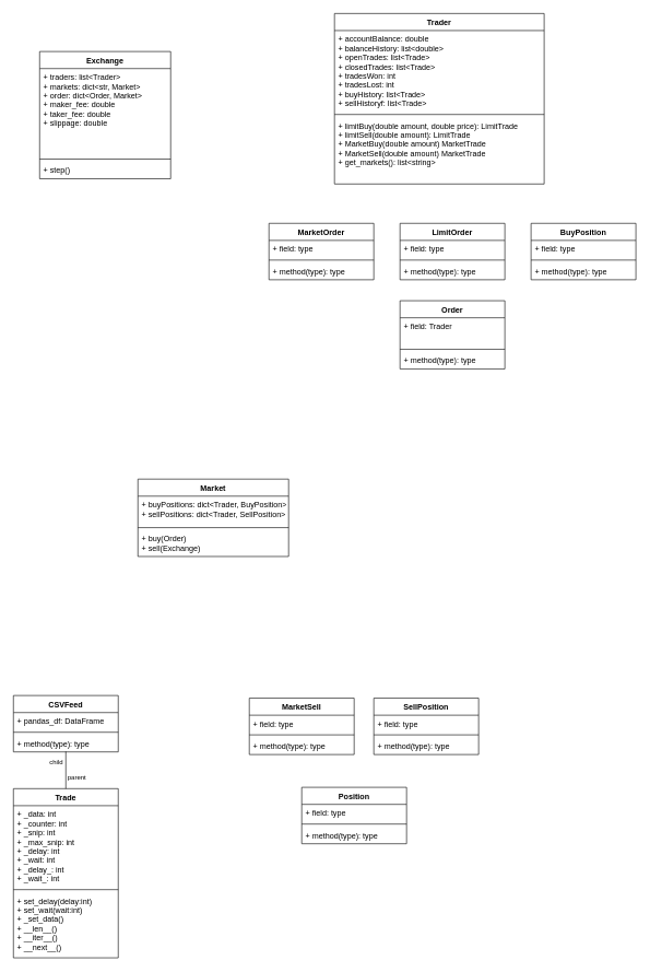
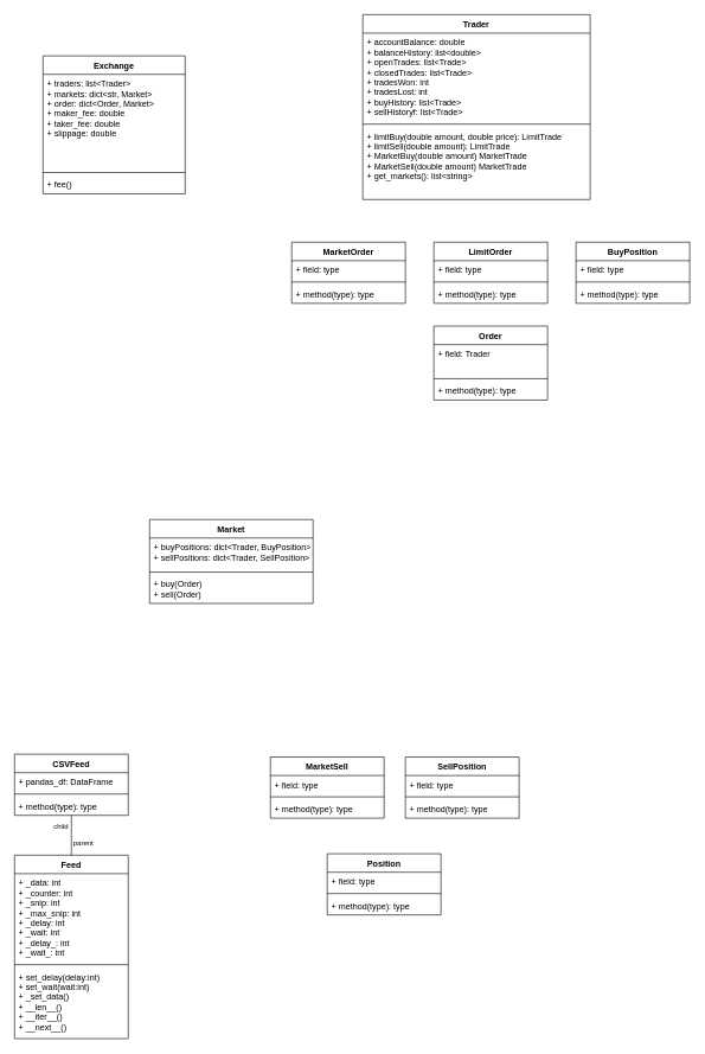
  <mxCell id="0" />
  <mxCell id="1" parent="0" />
  <mxCell id="2" value="Exchange&#10;" style="swimlane;fontStyle=1;align=center;verticalAlign=top;childLayout=stackLayout;horizontal=1;startSize=26;horizontalStack=0;resizeParent=1;resizeParentMax=0;resizeLast=0;collapsible=1;marginBottom=0;" parent="1" vertex="1"><mxGeometry x="60" y="78" width="200" height="194" as="geometry" /></mxCell>
  <mxCell id="3" value="+ traders: list&lt;Trader&gt;&#10;+ markets: dict&lt;str, Market&gt;&#10;+ order: dict&lt;Order, Market&gt;&#10;+ maker_fee: double&#10;+ taker_fee: double&#10;+ slippage: double&#10;&#10;" style="text;strokeColor=none;fillColor=none;align=left;verticalAlign=top;spacingLeft=4;spacingRight=4;overflow=hidden;rotatable=0;points=[[0,0.5],[1,0.5]];portConstraint=eastwest;" parent="2" vertex="1"><mxGeometry y="26" width="200" height="134" as="geometry" /></mxCell>
  <mxCell id="4" value="" style="line;strokeWidth=1;fillColor=none;align=left;verticalAlign=middle;spacingTop=-1;spacingLeft=3;spacingRight=3;rotatable=0;labelPosition=right;points=[];portConstraint=eastwest;" parent="2" vertex="1"><mxGeometry y="160" width="200" height="8" as="geometry" /></mxCell>
- <mxCell id="5" value="+ step()" style="text;strokeColor=none;fillColor=none;align=left;verticalAlign=top;spacingLeft=4;spacingRight=4;overflow=hidden;rotatable=0;points=[[0,0.5],[1,0.5]];portConstraint=eastwest;" parent="2" vertex="1"><mxGeometry y="168" width="200" height="26" as="geometry" /></mxCell>
+ <mxCell id="5" value="+ fee()" style="text;strokeColor=none;fillColor=none;align=left;verticalAlign=top;spacingLeft=4;spacingRight=4;overflow=hidden;rotatable=0;points=[[0,0.5],[1,0.5]];portConstraint=eastwest;" parent="2" vertex="1"><mxGeometry y="168" width="200" height="26" as="geometry" /></mxCell>
  <mxCell id="6" value="Trader" style="swimlane;fontStyle=1;align=center;verticalAlign=top;childLayout=stackLayout;horizontal=1;startSize=26;horizontalStack=0;resizeParent=1;resizeParentMax=0;resizeLast=0;collapsible=1;marginBottom=0;" parent="1" vertex="1"><mxGeometry x="510" y="20" width="320" height="260" as="geometry" /></mxCell>
  <mxCell id="7" value="+ accountBalance: double&#10;+ balanceHistory: list&lt;double&gt;&#10;+ openTrades: list&lt;Trade&gt;&#10;+ closedTrades: list&lt;Trade&gt;&#10;+ tradesWon: int&#10;+ tradesLost: int&#10;+ buyHistory: list&lt;Trade&gt;&#10;+ sellHistoryf: list&lt;Trade&gt;" style="text;strokeColor=none;fillColor=none;align=left;verticalAlign=top;spacingLeft=4;spacingRight=4;overflow=hidden;rotatable=0;points=[[0,0.5],[1,0.5]];portConstraint=eastwest;" parent="6" vertex="1"><mxGeometry y="26" width="320" height="124" as="geometry" /></mxCell>
  <mxCell id="8" value="" style="line;strokeWidth=1;fillColor=none;align=left;verticalAlign=middle;spacingTop=-1;spacingLeft=3;spacingRight=3;rotatable=0;labelPosition=right;points=[];portConstraint=eastwest;" parent="6" vertex="1"><mxGeometry y="150" width="320" height="8" as="geometry" /></mxCell>
  <mxCell id="9" value="+ limitBuy(double amount, double price): LimitTrade&#10;+ limitSell(double amount): LimitTrade&#10;+ MarketBuy(double amount) MarketTrade&#10;+ MarketSell(double amount) MarketTrade&#10;+ get_markets(): list&lt;string&gt;&#10;" style="text;strokeColor=none;fillColor=none;align=left;verticalAlign=top;spacingLeft=4;spacingRight=4;overflow=hidden;rotatable=0;points=[[0,0.5],[1,0.5]];portConstraint=eastwest;" parent="6" vertex="1"><mxGeometry y="158" width="320" height="102" as="geometry" /></mxCell>
  <mxCell id="10" value="BuyPosition" style="swimlane;fontStyle=1;align=center;verticalAlign=top;childLayout=stackLayout;horizontal=1;startSize=26;horizontalStack=0;resizeParent=1;resizeParentMax=0;resizeLast=0;collapsible=1;marginBottom=0;" parent="1" vertex="1"><mxGeometry x="810" y="340" width="160" height="86" as="geometry" /></mxCell>
  <mxCell id="11" value="+ field: type" style="text;strokeColor=none;fillColor=none;align=left;verticalAlign=top;spacingLeft=4;spacingRight=4;overflow=hidden;rotatable=0;points=[[0,0.5],[1,0.5]];portConstraint=eastwest;" parent="10" vertex="1"><mxGeometry y="26" width="160" height="26" as="geometry" /></mxCell>
  <mxCell id="12" value="" style="line;strokeWidth=1;fillColor=none;align=left;verticalAlign=middle;spacingTop=-1;spacingLeft=3;spacingRight=3;rotatable=0;labelPosition=right;points=[];portConstraint=eastwest;" parent="10" vertex="1"><mxGeometry y="52" width="160" height="8" as="geometry" /></mxCell>
  <mxCell id="13" value="+ method(type): type" style="text;strokeColor=none;fillColor=none;align=left;verticalAlign=top;spacingLeft=4;spacingRight=4;overflow=hidden;rotatable=0;points=[[0,0.5],[1,0.5]];portConstraint=eastwest;" parent="10" vertex="1"><mxGeometry y="60" width="160" height="26" as="geometry" /></mxCell>
  <mxCell id="14" value="LimitOrder" style="swimlane;fontStyle=1;align=center;verticalAlign=top;childLayout=stackLayout;horizontal=1;startSize=26;horizontalStack=0;resizeParent=1;resizeParentMax=0;resizeLast=0;collapsible=1;marginBottom=0;" parent="1" vertex="1"><mxGeometry x="610" y="340" width="160" height="86" as="geometry" /></mxCell>
  <mxCell id="15" value="+ field: type" style="text;strokeColor=none;fillColor=none;align=left;verticalAlign=top;spacingLeft=4;spacingRight=4;overflow=hidden;rotatable=0;points=[[0,0.5],[1,0.5]];portConstraint=eastwest;" parent="14" vertex="1"><mxGeometry y="26" width="160" height="26" as="geometry" /></mxCell>
  <mxCell id="16" value="" style="line;strokeWidth=1;fillColor=none;align=left;verticalAlign=middle;spacingTop=-1;spacingLeft=3;spacingRight=3;rotatable=0;labelPosition=right;points=[];portConstraint=eastwest;" parent="14" vertex="1"><mxGeometry y="52" width="160" height="8" as="geometry" /></mxCell>
  <mxCell id="17" value="+ method(type): type" style="text;strokeColor=none;fillColor=none;align=left;verticalAlign=top;spacingLeft=4;spacingRight=4;overflow=hidden;rotatable=0;points=[[0,0.5],[1,0.5]];portConstraint=eastwest;" parent="14" vertex="1"><mxGeometry y="60" width="160" height="26" as="geometry" /></mxCell>
  <mxCell id="18" value="Order" style="swimlane;fontStyle=1;align=center;verticalAlign=top;childLayout=stackLayout;horizontal=1;startSize=26;horizontalStack=0;resizeParent=1;resizeParentMax=0;resizeLast=0;collapsible=1;marginBottom=0;" parent="1" vertex="1"><mxGeometry x="610" y="458" width="160" height="104" as="geometry" /></mxCell>
  <mxCell id="19" value="+ field: Trader&#10;" style="text;strokeColor=none;fillColor=none;align=left;verticalAlign=top;spacingLeft=4;spacingRight=4;overflow=hidden;rotatable=0;points=[[0,0.5],[1,0.5]];portConstraint=eastwest;" parent="18" vertex="1"><mxGeometry y="26" width="160" height="44" as="geometry" /></mxCell>
  <mxCell id="20" value="" style="line;strokeWidth=1;fillColor=none;align=left;verticalAlign=middle;spacingTop=-1;spacingLeft=3;spacingRight=3;rotatable=0;labelPosition=right;points=[];portConstraint=eastwest;" parent="18" vertex="1"><mxGeometry y="70" width="160" height="8" as="geometry" /></mxCell>
  <mxCell id="21" value="+ method(type): type" style="text;strokeColor=none;fillColor=none;align=left;verticalAlign=top;spacingLeft=4;spacingRight=4;overflow=hidden;rotatable=0;points=[[0,0.5],[1,0.5]];portConstraint=eastwest;" parent="18" vertex="1"><mxGeometry y="78" width="160" height="26" as="geometry" /></mxCell>
  <mxCell id="22" value="MarketOrder" style="swimlane;fontStyle=1;align=center;verticalAlign=top;childLayout=stackLayout;horizontal=1;startSize=26;horizontalStack=0;resizeParent=1;resizeParentMax=0;resizeLast=0;collapsible=1;marginBottom=0;" parent="1" vertex="1"><mxGeometry x="410" y="340" width="160" height="86" as="geometry" /></mxCell>
  <mxCell id="23" value="+ field: type" style="text;strokeColor=none;fillColor=none;align=left;verticalAlign=top;spacingLeft=4;spacingRight=4;overflow=hidden;rotatable=0;points=[[0,0.5],[1,0.5]];portConstraint=eastwest;" parent="22" vertex="1"><mxGeometry y="26" width="160" height="26" as="geometry" /></mxCell>
  <mxCell id="24" value="" style="line;strokeWidth=1;fillColor=none;align=left;verticalAlign=middle;spacingTop=-1;spacingLeft=3;spacingRight=3;rotatable=0;labelPosition=right;points=[];portConstraint=eastwest;" parent="22" vertex="1"><mxGeometry y="52" width="160" height="8" as="geometry" /></mxCell>
  <mxCell id="25" value="+ method(type): type" style="text;strokeColor=none;fillColor=none;align=left;verticalAlign=top;spacingLeft=4;spacingRight=4;overflow=hidden;rotatable=0;points=[[0,0.5],[1,0.5]];portConstraint=eastwest;" parent="22" vertex="1"><mxGeometry y="60" width="160" height="26" as="geometry" /></mxCell>
  <mxCell id="26" value="" style="group" vertex="1" connectable="0" parent="1"><mxGeometry x="590" y="1040" width="160" height="320" as="geometry" /></mxCell>
  <mxCell id="27" value="SellPosition" style="swimlane;fontStyle=1;align=center;verticalAlign=top;childLayout=stackLayout;horizontal=1;startSize=26;horizontalStack=0;resizeParent=1;resizeParentMax=0;resizeLast=0;collapsible=1;marginBottom=0;" vertex="1" parent="26"><mxGeometry x="-20" y="24" width="160" height="86" as="geometry" /></mxCell>
  <mxCell id="28" value="+ field: type" style="text;strokeColor=none;fillColor=none;align=left;verticalAlign=top;spacingLeft=4;spacingRight=4;overflow=hidden;rotatable=0;points=[[0,0.5],[1,0.5]];portConstraint=eastwest;" vertex="1" parent="27"><mxGeometry y="26" width="160" height="26" as="geometry" /></mxCell>
  <mxCell id="29" value="" style="line;strokeWidth=1;fillColor=none;align=left;verticalAlign=middle;spacingTop=-1;spacingLeft=3;spacingRight=3;rotatable=0;labelPosition=right;points=[];portConstraint=eastwest;" vertex="1" parent="27"><mxGeometry y="52" width="160" height="8" as="geometry" /></mxCell>
  <mxCell id="30" value="+ method(type): type" style="text;strokeColor=none;fillColor=none;align=left;verticalAlign=top;spacingLeft=4;spacingRight=4;overflow=hidden;rotatable=0;points=[[0,0.5],[1,0.5]];portConstraint=eastwest;" vertex="1" parent="27"><mxGeometry y="60" width="160" height="26" as="geometry" /></mxCell>
  <mxCell id="31" value="Position" style="swimlane;fontStyle=1;align=center;verticalAlign=top;childLayout=stackLayout;horizontal=1;startSize=26;horizontalStack=0;resizeParent=1;resizeParentMax=0;resizeLast=0;collapsible=1;marginBottom=0;" vertex="1" parent="26"><mxGeometry x="-130" y="160" width="160" height="86" as="geometry" /></mxCell>
  <mxCell id="32" value="+ field: type" style="text;strokeColor=none;fillColor=none;align=left;verticalAlign=top;spacingLeft=4;spacingRight=4;overflow=hidden;rotatable=0;points=[[0,0.5],[1,0.5]];portConstraint=eastwest;" vertex="1" parent="31"><mxGeometry y="26" width="160" height="26" as="geometry" /></mxCell>
  <mxCell id="33" value="" style="line;strokeWidth=1;fillColor=none;align=left;verticalAlign=middle;spacingTop=-1;spacingLeft=3;spacingRight=3;rotatable=0;labelPosition=right;points=[];portConstraint=eastwest;" vertex="1" parent="31"><mxGeometry y="52" width="160" height="8" as="geometry" /></mxCell>
  <mxCell id="34" value="+ method(type): type" style="text;strokeColor=none;fillColor=none;align=left;verticalAlign=top;spacingLeft=4;spacingRight=4;overflow=hidden;rotatable=0;points=[[0,0.5],[1,0.5]];portConstraint=eastwest;" vertex="1" parent="31"><mxGeometry y="60" width="160" height="26" as="geometry" /></mxCell>
- <mxCell id="35" value="Trade" style="swimlane;fontStyle=1;align=center;verticalAlign=top;childLayout=stackLayout;horizontal=1;startSize=26;horizontalStack=0;resizeParent=1;resizeParentMax=0;resizeLast=0;collapsible=1;marginBottom=0;" vertex="1" parent="26"><mxGeometry x="-570" y="162" width="160" height="258" as="geometry" /></mxCell>
+ <mxCell id="35" value="Feed" style="swimlane;fontStyle=1;align=center;verticalAlign=top;childLayout=stackLayout;horizontal=1;startSize=26;horizontalStack=0;resizeParent=1;resizeParentMax=0;resizeLast=0;collapsible=1;marginBottom=0;" vertex="1" parent="26"><mxGeometry x="-570" y="162" width="160" height="258" as="geometry" /></mxCell>
  <mxCell id="36" value="+ _data: int&#10;+ _counter: int&#10;+ _snip: int&#10;+ _max_snip: int&#10;+ _delay: int&#10;+ _wait: int&#10;+ _delay_: int&#10;+ _wait_: int&#10;&#10;&#10;" style="text;strokeColor=none;fillColor=none;align=left;verticalAlign=top;spacingLeft=4;spacingRight=4;overflow=hidden;rotatable=0;points=[[0,0.5],[1,0.5]];portConstraint=eastwest;" vertex="1" parent="35"><mxGeometry y="26" width="160" height="124" as="geometry" /></mxCell>
  <mxCell id="37" value="" style="line;strokeWidth=1;fillColor=none;align=left;verticalAlign=middle;spacingTop=-1;spacingLeft=3;spacingRight=3;rotatable=0;labelPosition=right;points=[];portConstraint=eastwest;" vertex="1" parent="35"><mxGeometry y="150" width="160" height="8" as="geometry" /></mxCell>
  <mxCell id="38" value="+ set_delay(delay:int)&#10;+ set_wait(wait:int)&#10;+ _set_data()&#10;+ __len__()&#10;+ __iter__()&#10;+ __next__()" style="text;strokeColor=none;fillColor=none;align=left;verticalAlign=top;spacingLeft=4;spacingRight=4;overflow=hidden;rotatable=0;points=[[0,0.5],[1,0.5]];portConstraint=eastwest;" vertex="1" parent="35"><mxGeometry y="158" width="160" height="100" as="geometry" /></mxCell>
  <mxCell id="39" value="" style="endArrow=none;html=1;edgeStyle=orthogonalEdgeStyle;exitX=0.5;exitY=0;exitDx=0;exitDy=0;entryX=0.5;entryY=0.974;entryDx=0;entryDy=0;entryPerimeter=0;" edge="1" parent="1" source="35" target="45"><mxGeometry relative="1" as="geometry"><mxPoint x="50" y="1122" as="sourcePoint" /><mxPoint x="210" y="1122" as="targetPoint" /></mxGeometry></mxCell>
  <mxCell id="40" value="parent" style="resizable=0;html=1;align=left;verticalAlign=bottom;labelBackgroundColor=#ffffff;fontSize=10;" connectable="0" vertex="1" parent="39"><mxGeometry x="-1" relative="1" as="geometry"><mxPoint x="1" y="-10" as="offset" /></mxGeometry></mxCell>
  <mxCell id="41" value="child" style="resizable=0;html=1;align=right;verticalAlign=bottom;labelBackgroundColor=#ffffff;fontSize=10;" connectable="0" vertex="1" parent="39"><mxGeometry x="1" relative="1" as="geometry"><mxPoint x="-4" y="25" as="offset" /></mxGeometry></mxCell>
  <mxCell id="42" value="CSVFeed" style="swimlane;fontStyle=1;align=center;verticalAlign=top;childLayout=stackLayout;horizontal=1;startSize=26;horizontalStack=0;resizeParent=1;resizeParentMax=0;resizeLast=0;collapsible=1;marginBottom=0;" vertex="1" parent="1"><mxGeometry x="20" y="1060" width="160" height="86" as="geometry" /></mxCell>
  <mxCell id="43" value="+ pandas_df: DataFrame" style="text;strokeColor=none;fillColor=none;align=left;verticalAlign=top;spacingLeft=4;spacingRight=4;overflow=hidden;rotatable=0;points=[[0,0.5],[1,0.5]];portConstraint=eastwest;" vertex="1" parent="42"><mxGeometry y="26" width="160" height="26" as="geometry" /></mxCell>
  <mxCell id="44" value="" style="line;strokeWidth=1;fillColor=none;align=left;verticalAlign=middle;spacingTop=-1;spacingLeft=3;spacingRight=3;rotatable=0;labelPosition=right;points=[];portConstraint=eastwest;" vertex="1" parent="42"><mxGeometry y="52" width="160" height="8" as="geometry" /></mxCell>
  <mxCell id="45" value="+ method(type): type" style="text;strokeColor=none;fillColor=none;align=left;verticalAlign=top;spacingLeft=4;spacingRight=4;overflow=hidden;rotatable=0;points=[[0,0.5],[1,0.5]];portConstraint=eastwest;" vertex="1" parent="42"><mxGeometry y="60" width="160" height="26" as="geometry" /></mxCell>
  <mxCell id="46" value="MarketSell" style="swimlane;fontStyle=1;align=center;verticalAlign=top;childLayout=stackLayout;horizontal=1;startSize=26;horizontalStack=0;resizeParent=1;resizeParentMax=0;resizeLast=0;collapsible=1;marginBottom=0;" vertex="1" parent="1"><mxGeometry x="380" y="1064" width="160" height="86" as="geometry" /></mxCell>
  <mxCell id="47" value="+ field: type" style="text;strokeColor=none;fillColor=none;align=left;verticalAlign=top;spacingLeft=4;spacingRight=4;overflow=hidden;rotatable=0;points=[[0,0.5],[1,0.5]];portConstraint=eastwest;" vertex="1" parent="46"><mxGeometry y="26" width="160" height="26" as="geometry" /></mxCell>
  <mxCell id="48" value="" style="line;strokeWidth=1;fillColor=none;align=left;verticalAlign=middle;spacingTop=-1;spacingLeft=3;spacingRight=3;rotatable=0;labelPosition=right;points=[];portConstraint=eastwest;" vertex="1" parent="46"><mxGeometry y="52" width="160" height="8" as="geometry" /></mxCell>
  <mxCell id="49" value="+ method(type): type" style="text;strokeColor=none;fillColor=none;align=left;verticalAlign=top;spacingLeft=4;spacingRight=4;overflow=hidden;rotatable=0;points=[[0,0.5],[1,0.5]];portConstraint=eastwest;" vertex="1" parent="46"><mxGeometry y="60" width="160" height="26" as="geometry" /></mxCell>
  <mxCell id="50" value="Market" style="swimlane;fontStyle=1;align=center;verticalAlign=top;childLayout=stackLayout;horizontal=1;startSize=26;horizontalStack=0;resizeParent=1;resizeParentMax=0;resizeLast=0;collapsible=1;marginBottom=0;" parent="1" vertex="1"><mxGeometry x="210" y="730" width="230" height="118" as="geometry" /></mxCell>
  <mxCell id="51" value="+ buyPositions: dict&lt;Trader, BuyPosition&gt;&#10;+ sellPositions: dict&lt;Trader, SellPosition&gt;" style="text;strokeColor=none;fillColor=none;align=left;verticalAlign=top;spacingLeft=4;spacingRight=4;overflow=hidden;rotatable=0;points=[[0,0.5],[1,0.5]];portConstraint=eastwest;" parent="50" vertex="1"><mxGeometry y="26" width="230" height="44" as="geometry" /></mxCell>
  <mxCell id="52" value="" style="line;strokeWidth=1;fillColor=none;align=left;verticalAlign=middle;spacingTop=-1;spacingLeft=3;spacingRight=3;rotatable=0;labelPosition=right;points=[];portConstraint=eastwest;" parent="50" vertex="1"><mxGeometry y="70" width="230" height="8" as="geometry" /></mxCell>
- <mxCell id="53" value="+ buy(Order)&#10;+ sell(Exchange)" style="text;strokeColor=none;fillColor=none;align=left;verticalAlign=top;spacingLeft=4;spacingRight=4;overflow=hidden;rotatable=0;points=[[0,0.5],[1,0.5]];portConstraint=eastwest;" parent="50" vertex="1"><mxGeometry y="78" width="230" height="40" as="geometry" /></mxCell>
+ <mxCell id="53" value="+ buy(Order)&#10;+ sell(Order)" style="text;strokeColor=none;fillColor=none;align=left;verticalAlign=top;spacingLeft=4;spacingRight=4;overflow=hidden;rotatable=0;points=[[0,0.5],[1,0.5]];portConstraint=eastwest;" parent="50" vertex="1"><mxGeometry y="78" width="230" height="40" as="geometry" /></mxCell>
